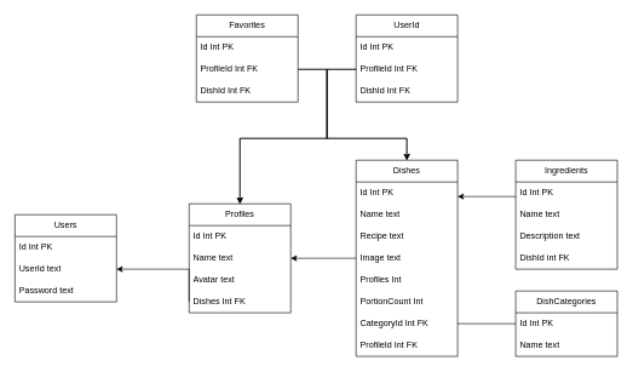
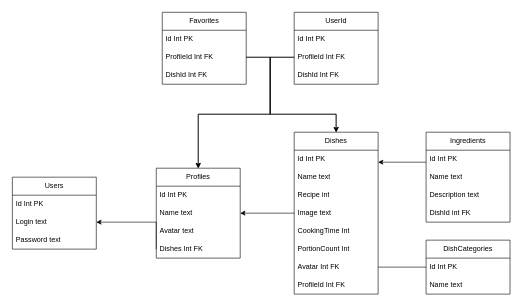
  <mxCell id="0" />
  <mxCell id="1" parent="0" />
  <mxCell id="2" value="Users" style="swimlane;fontStyle=0;childLayout=stackLayout;horizontal=1;startSize=30;horizontalStack=0;resizeParent=1;resizeParentMax=0;resizeLast=0;collapsible=1;marginBottom=0;whiteSpace=wrap;html=1;" vertex="1" parent="1"><mxGeometry x="20" y="295" width="140" height="120" as="geometry" /></mxCell>
  <mxCell id="3" value="Id Int PK" style="text;strokeColor=none;fillColor=none;align=left;verticalAlign=middle;spacingLeft=4;spacingRight=4;overflow=hidden;points=[[0,0.5],[1,0.5]];portConstraint=eastwest;rotatable=0;whiteSpace=wrap;html=1;" vertex="1" parent="2"><mxGeometry y="30" width="140" height="30" as="geometry" /></mxCell>
- <mxCell id="4" value="UserId text" style="text;strokeColor=none;fillColor=none;align=left;verticalAlign=middle;spacingLeft=4;spacingRight=4;overflow=hidden;points=[[0,0.5],[1,0.5]];portConstraint=eastwest;rotatable=0;whiteSpace=wrap;html=1;" vertex="1" parent="2"><mxGeometry y="60" width="140" height="30" as="geometry" /></mxCell>
+ <mxCell id="4" value="Login text" style="text;strokeColor=none;fillColor=none;align=left;verticalAlign=middle;spacingLeft=4;spacingRight=4;overflow=hidden;points=[[0,0.5],[1,0.5]];portConstraint=eastwest;rotatable=0;whiteSpace=wrap;html=1;" vertex="1" parent="2"><mxGeometry y="60" width="140" height="30" as="geometry" /></mxCell>
  <mxCell id="5" value="Password text" style="text;strokeColor=none;fillColor=none;align=left;verticalAlign=middle;spacingLeft=4;spacingRight=4;overflow=hidden;points=[[0,0.5],[1,0.5]];portConstraint=eastwest;rotatable=0;whiteSpace=wrap;html=1;" vertex="1" parent="2"><mxGeometry y="90" width="140" height="30" as="geometry" /></mxCell>
  <mxCell id="6" value="DishCategories" style="swimlane;fontStyle=0;childLayout=stackLayout;horizontal=1;startSize=30;horizontalStack=0;resizeParent=1;resizeParentMax=0;resizeLast=0;collapsible=1;marginBottom=0;whiteSpace=wrap;html=1;" vertex="1" parent="1"><mxGeometry x="710" y="400" width="140" height="90" as="geometry" /></mxCell>
  <mxCell id="7" value="Id Int PK" style="text;strokeColor=none;fillColor=none;align=left;verticalAlign=middle;spacingLeft=4;spacingRight=4;overflow=hidden;points=[[0,0.5],[1,0.5]];portConstraint=eastwest;rotatable=0;whiteSpace=wrap;html=1;" vertex="1" parent="6"><mxGeometry y="30" width="140" height="30" as="geometry" /></mxCell>
  <mxCell id="8" value="Name text" style="text;strokeColor=none;fillColor=none;align=left;verticalAlign=middle;spacingLeft=4;spacingRight=4;overflow=hidden;points=[[0,0.5],[1,0.5]];portConstraint=eastwest;rotatable=0;whiteSpace=wrap;html=1;" vertex="1" parent="6"><mxGeometry y="60" width="140" height="30" as="geometry" /></mxCell>
  <mxCell id="9" value="Ingredients" style="swimlane;fontStyle=0;childLayout=stackLayout;horizontal=1;startSize=30;horizontalStack=0;resizeParent=1;resizeParentMax=0;resizeLast=0;collapsible=1;marginBottom=0;whiteSpace=wrap;html=1;" vertex="1" parent="1"><mxGeometry x="710" y="220" width="140" height="150" as="geometry" /></mxCell>
  <mxCell id="10" value="Id Int PK" style="text;strokeColor=none;fillColor=none;align=left;verticalAlign=middle;spacingLeft=4;spacingRight=4;overflow=hidden;points=[[0,0.5],[1,0.5]];portConstraint=eastwest;rotatable=0;whiteSpace=wrap;html=1;" vertex="1" parent="9"><mxGeometry y="30" width="140" height="30" as="geometry" /></mxCell>
  <mxCell id="11" value="Name text" style="text;strokeColor=none;fillColor=none;align=left;verticalAlign=middle;spacingLeft=4;spacingRight=4;overflow=hidden;points=[[0,0.5],[1,0.5]];portConstraint=eastwest;rotatable=0;whiteSpace=wrap;html=1;" vertex="1" parent="9"><mxGeometry y="60" width="140" height="30" as="geometry" /></mxCell>
  <mxCell id="12" value="Description text" style="text;strokeColor=none;fillColor=none;align=left;verticalAlign=middle;spacingLeft=4;spacingRight=4;overflow=hidden;points=[[0,0.5],[1,0.5]];portConstraint=eastwest;rotatable=0;whiteSpace=wrap;html=1;" vertex="1" parent="9"><mxGeometry y="90" width="140" height="30" as="geometry" /></mxCell>
  <mxCell id="13" value="DishId int FK" style="text;strokeColor=none;fillColor=none;align=left;verticalAlign=middle;spacingLeft=4;spacingRight=4;overflow=hidden;points=[[0,0.5],[1,0.5]];portConstraint=eastwest;rotatable=0;whiteSpace=wrap;html=1;" vertex="1" parent="9"><mxGeometry y="120" width="140" height="30" as="geometry" /></mxCell>
  <mxCell id="14" value="Dishes" style="swimlane;fontStyle=0;childLayout=stackLayout;horizontal=1;startSize=30;horizontalStack=0;resizeParent=1;resizeParentMax=0;resizeLast=0;collapsible=1;marginBottom=0;whiteSpace=wrap;html=1;" vertex="1" parent="1"><mxGeometry x="490" y="220" width="140" height="270" as="geometry" /></mxCell>
  <mxCell id="15" value="Id Int PK" style="text;strokeColor=none;fillColor=none;align=left;verticalAlign=middle;spacingLeft=4;spacingRight=4;overflow=hidden;points=[[0,0.5],[1,0.5]];portConstraint=eastwest;rotatable=0;whiteSpace=wrap;html=1;" vertex="1" parent="14"><mxGeometry y="30" width="140" height="30" as="geometry" /></mxCell>
  <mxCell id="16" value="Name text" style="text;strokeColor=none;fillColor=none;align=left;verticalAlign=middle;spacingLeft=4;spacingRight=4;overflow=hidden;points=[[0,0.5],[1,0.5]];portConstraint=eastwest;rotatable=0;whiteSpace=wrap;html=1;" vertex="1" parent="14"><mxGeometry y="60" width="140" height="30" as="geometry" /></mxCell>
- <mxCell id="17" value="Recipe text" style="text;strokeColor=none;fillColor=none;align=left;verticalAlign=middle;spacingLeft=4;spacingRight=4;overflow=hidden;points=[[0,0.5],[1,0.5]];portConstraint=eastwest;rotatable=0;whiteSpace=wrap;html=1;" vertex="1" parent="14"><mxGeometry y="90" width="140" height="30" as="geometry" /></mxCell>
+ <mxCell id="17" value="Recipe int" style="text;strokeColor=none;fillColor=none;align=left;verticalAlign=middle;spacingLeft=4;spacingRight=4;overflow=hidden;points=[[0,0.5],[1,0.5]];portConstraint=eastwest;rotatable=0;whiteSpace=wrap;html=1;" vertex="1" parent="14"><mxGeometry y="90" width="140" height="30" as="geometry" /></mxCell>
  <mxCell id="18" value="Image text" style="text;strokeColor=none;fillColor=none;align=left;verticalAlign=middle;spacingLeft=4;spacingRight=4;overflow=hidden;points=[[0,0.5],[1,0.5]];portConstraint=eastwest;rotatable=0;whiteSpace=wrap;html=1;" vertex="1" parent="14"><mxGeometry y="120" width="140" height="30" as="geometry" /></mxCell>
- <mxCell id="19" value="Profiles Int" style="text;strokeColor=none;fillColor=none;align=left;verticalAlign=middle;spacingLeft=4;spacingRight=4;overflow=hidden;points=[[0,0.5],[1,0.5]];portConstraint=eastwest;rotatable=0;whiteSpace=wrap;html=1;" vertex="1" parent="14"><mxGeometry y="150" width="140" height="30" as="geometry" /></mxCell>
+ <mxCell id="19" value="CookingTime Int" style="text;strokeColor=none;fillColor=none;align=left;verticalAlign=middle;spacingLeft=4;spacingRight=4;overflow=hidden;points=[[0,0.5],[1,0.5]];portConstraint=eastwest;rotatable=0;whiteSpace=wrap;html=1;" vertex="1" parent="14"><mxGeometry y="150" width="140" height="30" as="geometry" /></mxCell>
  <mxCell id="20" value="PortionCount Int" style="text;strokeColor=none;fillColor=none;align=left;verticalAlign=middle;spacingLeft=4;spacingRight=4;overflow=hidden;points=[[0,0.5],[1,0.5]];portConstraint=eastwest;rotatable=0;whiteSpace=wrap;html=1;" vertex="1" parent="14"><mxGeometry y="180" width="140" height="30" as="geometry" /></mxCell>
- <mxCell id="21" value="CategoryId Int FK" style="text;strokeColor=none;fillColor=none;align=left;verticalAlign=middle;spacingLeft=4;spacingRight=4;overflow=hidden;points=[[0,0.5],[1,0.5]];portConstraint=eastwest;rotatable=0;whiteSpace=wrap;html=1;" vertex="1" parent="14"><mxGeometry y="210" width="140" height="30" as="geometry" /></mxCell>
+ <mxCell id="21" value="Avatar Int FK" style="text;strokeColor=none;fillColor=none;align=left;verticalAlign=middle;spacingLeft=4;spacingRight=4;overflow=hidden;points=[[0,0.5],[1,0.5]];portConstraint=eastwest;rotatable=0;whiteSpace=wrap;html=1;" vertex="1" parent="14"><mxGeometry y="210" width="140" height="30" as="geometry" /></mxCell>
  <mxCell id="22" value="ProfileId Int FK" style="text;strokeColor=none;fillColor=none;align=left;verticalAlign=middle;spacingLeft=4;spacingRight=4;overflow=hidden;points=[[0,0.5],[1,0.5]];portConstraint=eastwest;rotatable=0;whiteSpace=wrap;html=1;" vertex="1" parent="14"><mxGeometry y="240" width="140" height="30" as="geometry" /></mxCell>
  <mxCell id="23" value="UserId" style="swimlane;fontStyle=0;childLayout=stackLayout;horizontal=1;startSize=30;horizontalStack=0;resizeParent=1;resizeParentMax=0;resizeLast=0;collapsible=1;marginBottom=0;whiteSpace=wrap;html=1;" vertex="1" parent="1"><mxGeometry x="490" y="20" width="140" height="120" as="geometry" /></mxCell>
  <mxCell id="24" value="Id Int PK" style="text;strokeColor=none;fillColor=none;align=left;verticalAlign=middle;spacingLeft=4;spacingRight=4;overflow=hidden;points=[[0,0.5],[1,0.5]];portConstraint=eastwest;rotatable=0;whiteSpace=wrap;html=1;" vertex="1" parent="23"><mxGeometry y="30" width="140" height="30" as="geometry" /></mxCell>
  <mxCell id="25" value="ProfileId Int FK" style="text;strokeColor=none;fillColor=none;align=left;verticalAlign=middle;spacingLeft=4;spacingRight=4;overflow=hidden;points=[[0,0.5],[1,0.5]];portConstraint=eastwest;rotatable=0;whiteSpace=wrap;html=1;" vertex="1" parent="23"><mxGeometry y="60" width="140" height="30" as="geometry" /></mxCell>
  <mxCell id="26" value="DishId Int FK" style="text;strokeColor=none;fillColor=none;align=left;verticalAlign=middle;spacingLeft=4;spacingRight=4;overflow=hidden;points=[[0,0.5],[1,0.5]];portConstraint=eastwest;rotatable=0;whiteSpace=wrap;html=1;" vertex="1" parent="23"><mxGeometry y="90" width="140" height="30" as="geometry" /></mxCell>
  <mxCell id="27" value="Favorites" style="swimlane;fontStyle=0;childLayout=stackLayout;horizontal=1;startSize=30;horizontalStack=0;resizeParent=1;resizeParentMax=0;resizeLast=0;collapsible=1;marginBottom=0;whiteSpace=wrap;html=1;" vertex="1" parent="1"><mxGeometry x="270" y="20" width="140" height="120" as="geometry" /></mxCell>
  <mxCell id="28" value="Id Int PK" style="text;strokeColor=none;fillColor=none;align=left;verticalAlign=middle;spacingLeft=4;spacingRight=4;overflow=hidden;points=[[0,0.5],[1,0.5]];portConstraint=eastwest;rotatable=0;whiteSpace=wrap;html=1;" vertex="1" parent="27"><mxGeometry y="30" width="140" height="30" as="geometry" /></mxCell>
  <mxCell id="29" value="ProfileId Int FK" style="text;strokeColor=none;fillColor=none;align=left;verticalAlign=middle;spacingLeft=4;spacingRight=4;overflow=hidden;points=[[0,0.5],[1,0.5]];portConstraint=eastwest;rotatable=0;whiteSpace=wrap;html=1;" vertex="1" parent="27"><mxGeometry y="60" width="140" height="30" as="geometry" /></mxCell>
  <mxCell id="30" value="DishId Int FK" style="text;strokeColor=none;fillColor=none;align=left;verticalAlign=middle;spacingLeft=4;spacingRight=4;overflow=hidden;points=[[0,0.5],[1,0.5]];portConstraint=eastwest;rotatable=0;whiteSpace=wrap;html=1;" vertex="1" parent="27"><mxGeometry y="90" width="140" height="30" as="geometry" /></mxCell>
  <mxCell id="31" style="edgeStyle=orthogonalEdgeStyle;rounded=0;orthogonalLoop=1;jettySize=auto;html=1;exitX=0;exitY=0.5;exitDx=0;exitDy=0;entryX=0.5;entryY=0;entryDx=0;entryDy=0;" edge="1" parent="1" source="25" target="14"><mxGeometry relative="1" as="geometry"><Array as="points"><mxPoint x="450" y="95" /><mxPoint x="450" y="190" /><mxPoint x="560" y="190" /></Array></mxGeometry></mxCell>
  <mxCell id="32" style="edgeStyle=orthogonalEdgeStyle;rounded=0;orthogonalLoop=1;jettySize=auto;html=1;exitX=1;exitY=0.5;exitDx=0;exitDy=0;entryX=0.5;entryY=0;entryDx=0;entryDy=0;" edge="1" parent="1" source="29" target="14"><mxGeometry relative="1" as="geometry"><Array as="points"><mxPoint x="450" y="95" /><mxPoint x="450" y="190" /><mxPoint x="560" y="190" /></Array></mxGeometry></mxCell>
  <mxCell id="33" style="edgeStyle=orthogonalEdgeStyle;rounded=0;orthogonalLoop=1;jettySize=auto;html=1;exitX=1;exitY=0.5;exitDx=0;exitDy=0;entryX=0;entryY=0.5;entryDx=0;entryDy=0;endArrow=none;" edge="1" parent="1" source="21" target="6"><mxGeometry relative="1" as="geometry" /></mxCell>
  <mxCell id="34" style="edgeStyle=orthogonalEdgeStyle;rounded=0;orthogonalLoop=1;jettySize=auto;html=1;exitX=0;exitY=0.5;exitDx=0;exitDy=0;entryX=1;entryY=0.5;entryDx=0;entryDy=0;" edge="1" parent="1"><mxGeometry relative="1" as="geometry"><mxPoint x="710" y="270" as="sourcePoint" /><mxPoint x="630" y="270" as="targetPoint" /></mxGeometry></mxCell>
  <mxCell id="35" value="Profiles" style="swimlane;fontStyle=0;childLayout=stackLayout;horizontal=1;startSize=30;horizontalStack=0;resizeParent=1;resizeParentMax=0;resizeLast=0;collapsible=1;marginBottom=0;whiteSpace=wrap;html=1;" vertex="1" parent="1"><mxGeometry x="260" y="280" width="140" height="150" as="geometry" /></mxCell>
  <mxCell id="36" value="Id Int PK" style="text;strokeColor=none;fillColor=none;align=left;verticalAlign=middle;spacingLeft=4;spacingRight=4;overflow=hidden;points=[[0,0.5],[1,0.5]];portConstraint=eastwest;rotatable=0;whiteSpace=wrap;html=1;" vertex="1" parent="35"><mxGeometry y="30" width="140" height="30" as="geometry" /></mxCell>
  <mxCell id="37" value="Name text" style="text;strokeColor=none;fillColor=none;align=left;verticalAlign=middle;spacingLeft=4;spacingRight=4;overflow=hidden;points=[[0,0.5],[1,0.5]];portConstraint=eastwest;rotatable=0;whiteSpace=wrap;html=1;" vertex="1" parent="35"><mxGeometry y="60" width="140" height="30" as="geometry" /></mxCell>
  <mxCell id="38" value="Avatar text" style="text;strokeColor=none;fillColor=none;align=left;verticalAlign=middle;spacingLeft=4;spacingRight=4;overflow=hidden;points=[[0,0.5],[1,0.5]];portConstraint=eastwest;rotatable=0;whiteSpace=wrap;html=1;" vertex="1" parent="35"><mxGeometry y="90" width="140" height="30" as="geometry" /></mxCell>
  <mxCell id="39" value="Dishes Int FK" style="text;strokeColor=none;fillColor=none;align=left;verticalAlign=middle;spacingLeft=4;spacingRight=4;overflow=hidden;points=[[0,0.5],[1,0.5]];portConstraint=eastwest;rotatable=0;whiteSpace=wrap;html=1;" vertex="1" parent="35"><mxGeometry y="120" width="140" height="30" as="geometry" /></mxCell>
  <mxCell id="40" style="edgeStyle=orthogonalEdgeStyle;rounded=0;orthogonalLoop=1;jettySize=auto;html=1;exitX=1;exitY=0.5;exitDx=0;exitDy=0;entryX=0.5;entryY=0;entryDx=0;entryDy=0;" edge="1" parent="1" source="29" target="35"><mxGeometry relative="1" as="geometry"><Array as="points"><mxPoint x="450" y="95" /><mxPoint x="450" y="190" /><mxPoint x="330" y="190" /></Array></mxGeometry></mxCell>
  <mxCell id="41" style="edgeStyle=orthogonalEdgeStyle;rounded=0;orthogonalLoop=1;jettySize=auto;html=1;exitX=0;exitY=0.5;exitDx=0;exitDy=0;entryX=0.5;entryY=0;entryDx=0;entryDy=0;" edge="1" parent="1" source="25" target="35"><mxGeometry relative="1" as="geometry"><Array as="points"><mxPoint x="450" y="95" /><mxPoint x="450" y="190" /><mxPoint x="330" y="190" /></Array></mxGeometry></mxCell>
  <mxCell id="42" style="edgeStyle=orthogonalEdgeStyle;rounded=0;orthogonalLoop=1;jettySize=auto;html=1;exitX=0;exitY=0.5;exitDx=0;exitDy=0;entryX=1;entryY=0.5;entryDx=0;entryDy=0;" edge="1" parent="1" source="39" target="4"><mxGeometry relative="1" as="geometry"><Array as="points"><mxPoint x="260" y="370" /></Array></mxGeometry></mxCell>
  <mxCell id="43" style="edgeStyle=orthogonalEdgeStyle;rounded=0;orthogonalLoop=1;jettySize=auto;html=1;exitX=0;exitY=0.5;exitDx=0;exitDy=0;entryX=1;entryY=0.5;entryDx=0;entryDy=0;" edge="1" parent="1" source="18" target="37"><mxGeometry relative="1" as="geometry" /></mxCell>
